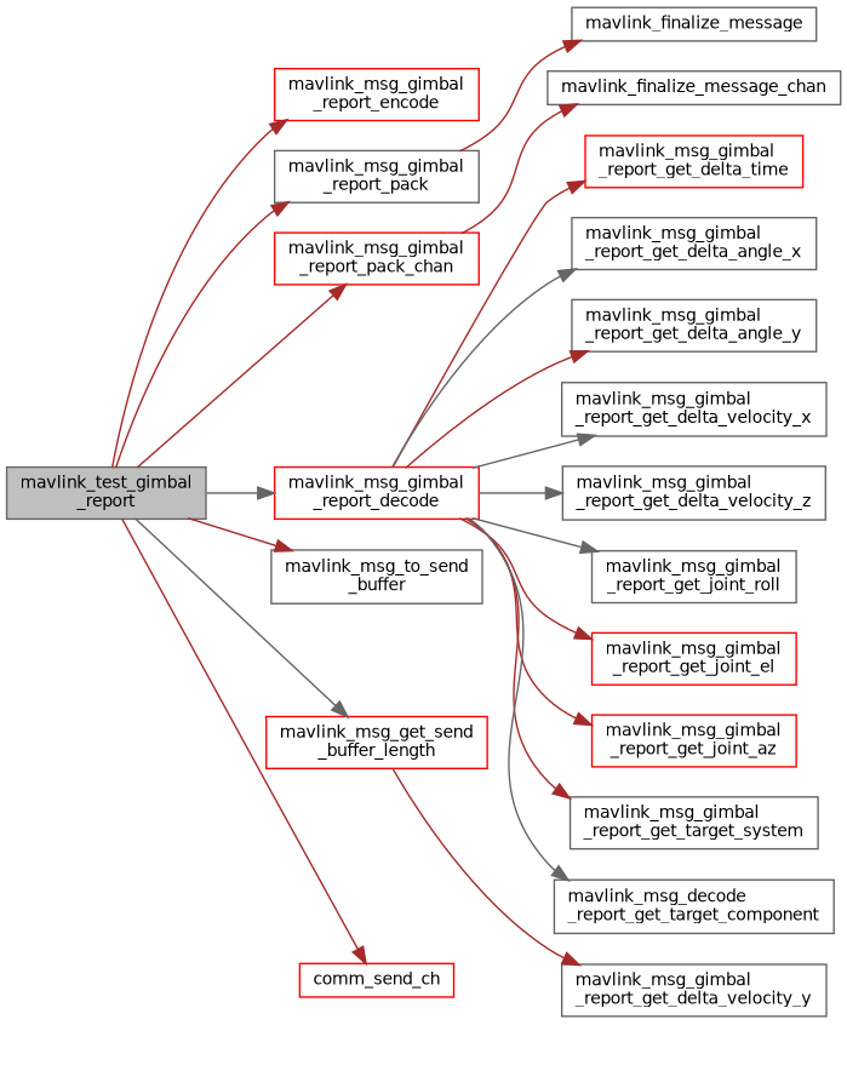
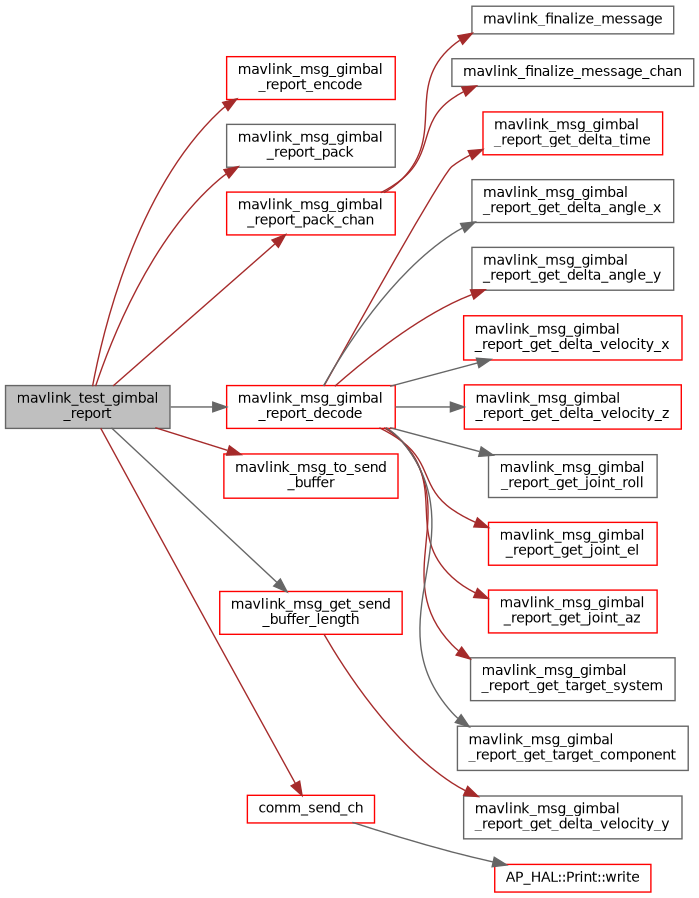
  digraph {
    rankdir=LR
    node [color=gray40 fillcolor=white fontname=Helvetica fontsize=10 shape=record style=filled]
    edge [color=brown fontname=Helvetica fontsize=10 labelfontname=Helvetica labelfontsize=10 style=solid]
    n1 [fillcolor=grey75 fontcolor=black height=0.2 label="mavlink_test_gimbal\l_report" width=0.4]
    n2 [color=red height=0.2 label="mavlink_msg_gimbal\l_report_encode" width=0.4]
    n3 [height=0.2 label="mavlink_msg_gimbal\l_report_pack" width=0.4]
    n4 [color=red height=0.2 label="mavlink_msg_gimbal\l_report_decode" width=0.4]
    n5 [color=red height=0.2 label="mavlink_msg_gimbal\l_report_pack_chan" width=0.4]
-   n6 [height=0.2 label="mavlink_msg_to_send\l_buffer" width=0.4]
+   n6 [color=red height=0.2 label="mavlink_msg_to_send\l_buffer" width=0.4]
    n7 [color=red height=0.2 label="mavlink_msg_get_send\l_buffer_length" width=0.4]
    n8 [color=red height=0.2 label=comm_send_ch width=0.4]
    n9 [height=0.2 label=mavlink_finalize_message width=0.4]
    n10 [color=red height=0.2 label="mavlink_msg_gimbal\l_report_get_delta_time" width=0.4]
    n11 [height=0.2 label="mavlink_msg_gimbal\l_report_get_delta_angle_x" width=0.4]
    n12 [height=0.2 label="mavlink_msg_gimbal\l_report_get_delta_angle_y" width=0.4]
-   n13 [height=0.2 label="mavlink_msg_gimbal\l_report_get_delta_velocity_x" width=0.4]
-   n14 [height=0.2 label="mavlink_msg_gimbal\l_report_get_delta_velocity_z" width=0.4]
+   n13 [color=red height=0.2 label="mavlink_msg_gimbal\l_report_get_delta_velocity_x" width=0.4]
+   n14 [color=red height=0.2 label="mavlink_msg_gimbal\l_report_get_delta_velocity_z" width=0.4]
    n15 [height=0.2 label="mavlink_msg_gimbal\l_report_get_joint_roll" width=0.4]
    n16 [color=red height=0.2 label="mavlink_msg_gimbal\l_report_get_joint_el" width=0.4]
    n17 [color=red height=0.2 label="mavlink_msg_gimbal\l_report_get_joint_az" width=0.4]
    n18 [height=0.2 label="mavlink_msg_gimbal\l_report_get_target_system" width=0.4]
-   n19 [height=0.2 label="mavlink_msg_decode\l_report_get_target_component" width=0.4]
+   n19 [height=0.2 label="mavlink_msg_gimbal\l_report_get_target_component" width=0.4]
    n20 [height=0.2 label=mavlink_finalize_message_chan width=0.4]
    n21 [height=0.2 label="mavlink_msg_gimbal\l_report_get_delta_velocity_y" width=0.4]
+   n22 [color=red height=0.2 label="AP_HAL::Print::write" width=0.4]
    n1 -> n2
    n1 -> n3
    n1 -> n4 [color=gray40]
    n1 -> n5
    n1 -> n6
    n1 -> n7 [color=gray40]
    n1 -> n8
-   n3 -> n9
+   n5 -> n9
    n4 -> n10
    n4 -> n11 [color=gray40]
    n4 -> n12
    n4 -> n13 [color=gray40]
    n4 -> n14 [color=gray40]
    n4 -> n15 [color=gray40]
    n4 -> n16
    n4 -> n17
    n4 -> n18
    n4 -> n19 [color=gray40]
    n5 -> n20
    n7 -> n21
+   n8 -> n22 [color=gray40]
  }
